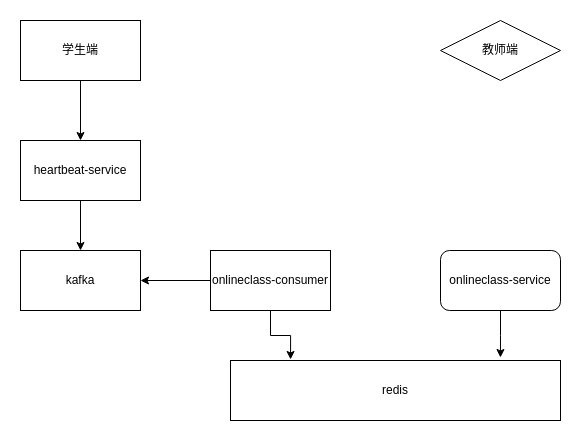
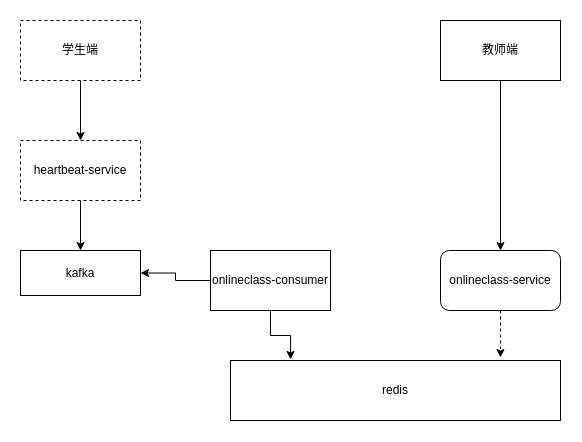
  <mxCell id="0" />
  <mxCell id="1" parent="0" />
  <mxCell id="2" style="edgeStyle=orthogonalEdgeStyle;rounded=0;orthogonalLoop=1;jettySize=auto;html=1;exitX=0.5;exitY=1;exitDx=0;exitDy=0;entryX=0.5;entryY=0;entryDx=0;entryDy=0;" edge="1" parent="1" source="3" target="14"><mxGeometry relative="1" as="geometry" /></mxCell>
- <mxCell id="3" value="学生端" style="rounded=0;whiteSpace=wrap;html=1;" vertex="1" parent="1"><mxGeometry x="20" y="20" width="120" height="60" as="geometry" /></mxCell>
+ <mxCell id="3" value="学生端" style="rounded=0;whiteSpace=wrap;html=1;dashed=1;" vertex="1" parent="1"><mxGeometry x="20" y="20" width="120" height="60" as="geometry" /></mxCell>
  <mxCell id="4" value="redis" style="rounded=0;whiteSpace=wrap;html=1;" vertex="1" parent="1"><mxGeometry x="230" y="360" width="330" height="60" as="geometry" /></mxCell>
- <mxCell id="5" value="kafka" style="rounded=0;whiteSpace=wrap;html=1;" vertex="1" parent="1"><mxGeometry x="20" y="250" width="120" height="60" as="geometry" /></mxCell>
- <mxCell id="7" value="教师端" style="rhombus;whiteSpace=wrap;html=1;" vertex="1" parent="1"><mxGeometry x="440" y="20" width="120" height="60" as="geometry" /></mxCell>
- <mxCell id="8" style="edgeStyle=orthogonalEdgeStyle;rounded=0;orthogonalLoop=1;jettySize=auto;html=1;exitX=0.5;exitY=1;exitDx=0;exitDy=0;entryX=0.818;entryY=-0.05;entryDx=0;entryDy=0;entryPerimeter=0;" edge="1" parent="1" source="9" target="4"><mxGeometry relative="1" as="geometry" /></mxCell>
+ <mxCell id="5" value="kafka" style="rounded=0;whiteSpace=wrap;html=1;" vertex="1" parent="1"><mxGeometry x="20" y="250" width="120" height="45" as="geometry" /></mxCell>
+ <mxCell id="6" style="edgeStyle=orthogonalEdgeStyle;rounded=0;orthogonalLoop=1;jettySize=auto;html=1;exitX=0.5;exitY=1;exitDx=0;exitDy=0;" edge="1" parent="1" source="7" target="9"><mxGeometry relative="1" as="geometry" /></mxCell>
+ <mxCell id="7" value="教师端" style="rounded=0;whiteSpace=wrap;html=1;" vertex="1" parent="1"><mxGeometry x="440" y="20" width="120" height="60" as="geometry" /></mxCell>
+ <mxCell id="8" style="edgeStyle=orthogonalEdgeStyle;rounded=0;orthogonalLoop=1;jettySize=auto;html=1;exitX=0.5;exitY=1;exitDx=0;exitDy=0;entryX=0.818;entryY=-0.05;entryDx=0;entryDy=0;entryPerimeter=0;dashed=1;" edge="1" parent="1" source="9" target="4"><mxGeometry relative="1" as="geometry" /></mxCell>
  <mxCell id="9" value="onlineclass-service" style="whiteSpace=wrap;html=1;rounded=1;" vertex="1" parent="1"><mxGeometry x="440" y="250" width="120" height="60" as="geometry" /></mxCell>
  <mxCell id="10" value="" style="edgeStyle=orthogonalEdgeStyle;rounded=0;orthogonalLoop=1;jettySize=auto;html=1;" edge="1" parent="1" source="12" target="5"><mxGeometry relative="1" as="geometry" /></mxCell>
  <mxCell id="11" style="edgeStyle=orthogonalEdgeStyle;rounded=0;orthogonalLoop=1;jettySize=auto;html=1;exitX=0.5;exitY=1;exitDx=0;exitDy=0;entryX=0.182;entryY=-0.017;entryDx=0;entryDy=0;entryPerimeter=0;" edge="1" parent="1" source="12" target="4"><mxGeometry relative="1" as="geometry" /></mxCell>
  <mxCell id="12" value="onlineclass-consumer" style="rounded=0;whiteSpace=wrap;html=1;" vertex="1" parent="1"><mxGeometry x="210" y="250" width="120" height="60" as="geometry" /></mxCell>
  <mxCell id="13" style="edgeStyle=orthogonalEdgeStyle;rounded=0;orthogonalLoop=1;jettySize=auto;html=1;exitX=0.5;exitY=1;exitDx=0;exitDy=0;" edge="1" parent="1" source="14" target="5"><mxGeometry relative="1" as="geometry" /></mxCell>
- <mxCell id="14" value="heartbeat-service" style="rounded=0;whiteSpace=wrap;html=1;" vertex="1" parent="1"><mxGeometry x="20" y="140" width="120" height="60" as="geometry" /></mxCell>
+ <mxCell id="14" value="heartbeat-service" style="rounded=0;whiteSpace=wrap;html=1;dashed=1;" vertex="1" parent="1"><mxGeometry x="20" y="140" width="120" height="60" as="geometry" /></mxCell>
